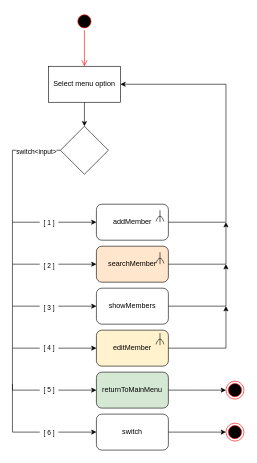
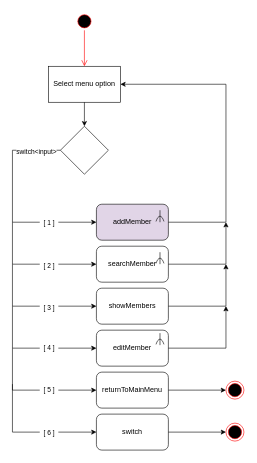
  <mxCell id="0" />
  <mxCell id="1" parent="0" />
  <mxCell id="2" value="Select menu option" style="whiteSpace=wrap;html=1;rounded=0;" parent="1" vertex="1"><mxGeometry x="80" y="110" width="120" height="60" as="geometry" /></mxCell>
  <mxCell id="3" value="" style="rhombus;whiteSpace=wrap;html=1;" parent="1" vertex="1"><mxGeometry x="100" y="210" width="80" height="80" as="geometry" /></mxCell>
  <mxCell id="4" value="" style="edgeStyle=elbowEdgeStyle;elbow=horizontal;endArrow=classic;html=1;rounded=0;exitX=0;exitY=0.5;exitDx=0;exitDy=0;" parent="1" source="3" edge="1"><mxGeometry width="50" height="50" relative="1" as="geometry"><mxPoint x="10" y="260" as="sourcePoint" /><mxPoint x="160" y="370" as="targetPoint" /><Array as="points"><mxPoint x="20" y="380" /><mxPoint x="20" y="300" /><mxPoint x="20" y="340" /><mxPoint x="20" y="310" /></Array></mxGeometry></mxCell>
  <mxCell id="5" value="switch&amp;lt;input&amp;gt;" style="edgeLabel;html=1;align=center;verticalAlign=middle;resizable=0;points=[];" parent="4" vertex="1" connectable="0"><mxGeometry x="-0.758" y="1" relative="1" as="geometry"><mxPoint as="offset" /></mxGeometry></mxCell>
  <mxCell id="6" value="&amp;nbsp; [ 1 ]&amp;nbsp;&amp;nbsp;" style="edgeLabel;html=1;align=center;verticalAlign=middle;resizable=0;points=[];" parent="4" vertex="1" connectable="0"><mxGeometry x="0.469" relative="1" as="geometry"><mxPoint x="10" as="offset" /></mxGeometry></mxCell>
  <mxCell id="7" value="" style="edgeStyle=elbowEdgeStyle;elbow=vertical;endArrow=classic;html=1;rounded=0;" parent="1" edge="1"><mxGeometry width="50" height="50" relative="1" as="geometry"><mxPoint x="20" y="370" as="sourcePoint" /><mxPoint x="160" y="440" as="targetPoint" /><Array as="points"><mxPoint x="20" y="440" /></Array></mxGeometry></mxCell>
  <mxCell id="8" value="&amp;nbsp; [ 2 ]&amp;nbsp;&amp;nbsp;" style="edgeLabel;html=1;align=center;verticalAlign=middle;resizable=0;points=[];" parent="7" vertex="1" connectable="0"><mxGeometry x="0.208" y="-2" relative="1" as="geometry"><mxPoint x="3" as="offset" /></mxGeometry></mxCell>
  <mxCell id="9" value="" style="edgeStyle=elbowEdgeStyle;elbow=vertical;endArrow=classic;html=1;rounded=0;" parent="1" edge="1"><mxGeometry width="50" height="50" relative="1" as="geometry"><mxPoint x="20" y="440" as="sourcePoint" /><mxPoint x="160" y="510" as="targetPoint" /><Array as="points"><mxPoint x="20" y="510" /></Array></mxGeometry></mxCell>
  <mxCell id="10" value="&amp;nbsp; [ 3 ]&amp;nbsp;&amp;nbsp;" style="edgeLabel;html=1;align=center;verticalAlign=middle;resizable=0;points=[];" parent="9" vertex="1" connectable="0"><mxGeometry x="0.179" y="-2" relative="1" as="geometry"><mxPoint x="6" as="offset" /></mxGeometry></mxCell>
  <mxCell id="11" value="" style="edgeStyle=elbowEdgeStyle;elbow=vertical;endArrow=classic;html=1;rounded=0;" parent="1" edge="1"><mxGeometry width="50" height="50" relative="1" as="geometry"><mxPoint x="20" y="510" as="sourcePoint" /><mxPoint x="160" y="580" as="targetPoint" /><Array as="points"><mxPoint x="20" y="580" /></Array></mxGeometry></mxCell>
  <mxCell id="12" value="&amp;nbsp; [ 4 ]&amp;nbsp;&amp;nbsp;" style="edgeLabel;html=1;align=center;verticalAlign=middle;resizable=0;points=[];" parent="11" vertex="1" connectable="0"><mxGeometry x="0.303" y="2" relative="1" as="geometry"><mxPoint x="-7" as="offset" /></mxGeometry></mxCell>
  <mxCell id="13" value="" style="edgeStyle=elbowEdgeStyle;elbow=vertical;endArrow=classic;html=1;rounded=0;" parent="1" edge="1"><mxGeometry width="50" height="50" relative="1" as="geometry"><mxPoint x="20" y="580" as="sourcePoint" /><mxPoint x="160" y="650" as="targetPoint" /><Array as="points"><mxPoint x="20" y="650" /></Array></mxGeometry></mxCell>
  <mxCell id="14" value="&amp;nbsp; [ 5 ]&amp;nbsp;&amp;nbsp;" style="edgeLabel;html=1;align=center;verticalAlign=middle;resizable=0;points=[];" parent="13" vertex="1" connectable="0"><mxGeometry x="0.236" y="2" relative="1" as="geometry"><mxPoint as="offset" /></mxGeometry></mxCell>
  <mxCell id="15" value="" style="edgeStyle=elbowEdgeStyle;elbow=vertical;endArrow=classic;html=1;rounded=0;entryX=0;entryY=0.5;entryDx=0;entryDy=0;" parent="1" target="23" edge="1"><mxGeometry width="50" height="50" relative="1" as="geometry"><mxPoint x="20" y="640" as="sourcePoint" /><mxPoint x="160" y="710" as="targetPoint" /><Array as="points"><mxPoint x="20" y="720" /></Array></mxGeometry></mxCell>
  <mxCell id="16" value="&amp;nbsp; [ 6 ]&amp;nbsp;&amp;nbsp;" style="edgeLabel;html=1;align=center;verticalAlign=middle;resizable=0;points=[];" parent="15" vertex="1" connectable="0"><mxGeometry x="0.312" y="4" relative="1" as="geometry"><mxPoint x="-4" y="4" as="offset" /></mxGeometry></mxCell>
  <mxCell id="17" value="" style="endArrow=classic;html=1;rounded=0;exitX=0.5;exitY=1;exitDx=0;exitDy=0;" parent="1" source="2" target="3" edge="1"><mxGeometry width="50" height="50" relative="1" as="geometry"><mxPoint x="130" y="300" as="sourcePoint" /><mxPoint x="180" y="250" as="targetPoint" /></mxGeometry></mxCell>
- <mxCell id="18" value="addMember" style="rounded=1;whiteSpace=wrap;html=1;" parent="1" vertex="1"><mxGeometry x="160" y="340" width="120" height="60" as="geometry" /></mxCell>
- <mxCell id="19" value="searchMember" style="rounded=1;whiteSpace=wrap;html=1;fillColor=#ffe6cc;" parent="1" vertex="1"><mxGeometry x="160" y="410" width="120" height="60" as="geometry" /></mxCell>
+ <mxCell id="18" value="addMember" style="rounded=1;whiteSpace=wrap;html=1;fillColor=#e1d5e7;" parent="1" vertex="1"><mxGeometry x="160" y="340" width="120" height="60" as="geometry" /></mxCell>
+ <mxCell id="19" value="searchMember" style="rounded=1;whiteSpace=wrap;html=1;" parent="1" vertex="1"><mxGeometry x="160" y="410" width="120" height="60" as="geometry" /></mxCell>
  <mxCell id="20" value="showMembers" style="rounded=1;whiteSpace=wrap;html=1;" parent="1" vertex="1"><mxGeometry x="160" y="480" width="120" height="60" as="geometry" /></mxCell>
- <mxCell id="21" value="editMember" style="rounded=1;whiteSpace=wrap;html=1;fillColor=#fff2cc;" parent="1" vertex="1"><mxGeometry x="160" y="550" width="120" height="60" as="geometry" /></mxCell>
- <mxCell id="22" value="returnToMainMenu" style="rounded=1;whiteSpace=wrap;html=1;fillColor=#d5e8d4;" parent="1" vertex="1"><mxGeometry x="160" y="620" width="120" height="60" as="geometry" /></mxCell>
+ <mxCell id="21" value="editMember" style="rounded=1;whiteSpace=wrap;html=1;" parent="1" vertex="1"><mxGeometry x="160" y="550" width="120" height="60" as="geometry" /></mxCell>
+ <mxCell id="22" value="returnToMainMenu" style="rounded=1;whiteSpace=wrap;html=1;" parent="1" vertex="1"><mxGeometry x="160" y="620" width="120" height="60" as="geometry" /></mxCell>
  <mxCell id="23" value="switch" style="rounded=1;whiteSpace=wrap;html=1;" parent="1" vertex="1"><mxGeometry x="160" y="690" width="120" height="60" as="geometry" /></mxCell>
  <mxCell id="24" value="" style="ellipse;html=1;shape=startState;fillColor=#000000;strokeColor=#ff0000;" parent="1" vertex="1"><mxGeometry x="125" y="20" width="30" height="30" as="geometry" /></mxCell>
  <mxCell id="25" value="" style="edgeStyle=orthogonalEdgeStyle;html=1;verticalAlign=bottom;endArrow=open;endSize=8;strokeColor=#ff0000;rounded=0;" parent="1" source="24" target="2" edge="1"><mxGeometry relative="1" as="geometry"><mxPoint x="140" y="110" as="targetPoint" /></mxGeometry></mxCell>
  <mxCell id="26" value="" style="edgeStyle=elbowEdgeStyle;elbow=horizontal;endArrow=classic;html=1;rounded=0;entryX=1;entryY=0.5;entryDx=0;entryDy=0;" parent="1" target="2" edge="1"><mxGeometry width="50" height="50" relative="1" as="geometry"><mxPoint x="280" y="370" as="sourcePoint" /><mxPoint x="330" y="320" as="targetPoint" /><Array as="points"><mxPoint x="376" y="310" /></Array></mxGeometry></mxCell>
  <mxCell id="27" value="" style="edgeStyle=elbowEdgeStyle;elbow=horizontal;endArrow=classic;html=1;rounded=0;" parent="1" edge="1"><mxGeometry width="50" height="50" relative="1" as="geometry"><mxPoint x="280" y="440" as="sourcePoint" /><mxPoint x="376" y="370" as="targetPoint" /><Array as="points"><mxPoint x="376" y="430" /></Array></mxGeometry></mxCell>
  <mxCell id="28" value="" style="edgeStyle=elbowEdgeStyle;elbow=horizontal;endArrow=classic;html=1;rounded=0;" parent="1" edge="1"><mxGeometry width="50" height="50" relative="1" as="geometry"><mxPoint x="280" y="510" as="sourcePoint" /><mxPoint x="376" y="440" as="targetPoint" /><Array as="points"><mxPoint x="376" y="500" /></Array></mxGeometry></mxCell>
  <mxCell id="29" value="" style="endArrow=classic;html=1;rounded=0;" parent="1" edge="1"><mxGeometry width="50" height="50" relative="1" as="geometry"><mxPoint x="280" y="720" as="sourcePoint" /><mxPoint x="376" y="720" as="targetPoint" /></mxGeometry></mxCell>
  <mxCell id="30" value="" style="ellipse;html=1;shape=endState;fillColor=#000000;strokeColor=#ff0000;" parent="1" vertex="1"><mxGeometry x="376" y="705" width="30" height="30" as="geometry" /></mxCell>
  <mxCell id="31" value="" style="verticalLabelPosition=bottom;verticalAlign=top;html=1;shape=mxgraph.basic.arc;startAngle=0.885;endAngle=0.115;" parent="1" vertex="1"><mxGeometry x="256" y="565" width="20" height="70" as="geometry" /></mxCell>
  <mxCell id="32" value="" style="endArrow=none;html=1;rounded=0;" parent="1" edge="1"><mxGeometry width="50" height="50" relative="1" as="geometry"><mxPoint x="266" y="575" as="sourcePoint" /><mxPoint x="266" y="555" as="targetPoint" /></mxGeometry></mxCell>
  <mxCell id="33" value="" style="edgeStyle=elbowEdgeStyle;elbow=horizontal;endArrow=classic;html=1;rounded=0;" parent="1" edge="1"><mxGeometry width="50" height="50" relative="1" as="geometry"><mxPoint x="280" y="580" as="sourcePoint" /><mxPoint x="376" y="510" as="targetPoint" /><Array as="points"><mxPoint x="376" y="570" /></Array></mxGeometry></mxCell>
  <mxCell id="34" value="" style="edgeStyle=elbowEdgeStyle;elbow=horizontal;endArrow=classic;html=1;rounded=0;" parent="1" edge="1"><mxGeometry width="50" height="50" relative="1" as="geometry"><mxPoint x="280" y="650" as="sourcePoint" /><mxPoint x="376" y="650" as="targetPoint" /><Array as="points"><mxPoint x="326" y="660" /></Array></mxGeometry></mxCell>
  <mxCell id="35" value="" style="ellipse;html=1;shape=endState;fillColor=#000000;strokeColor=#ff0000;" vertex="1" parent="1"><mxGeometry x="376" y="635" width="30" height="30" as="geometry" /></mxCell>
  <mxCell id="36" value="" style="verticalLabelPosition=bottom;verticalAlign=top;html=1;shape=mxgraph.basic.arc;startAngle=0.885;endAngle=0.115;" vertex="1" parent="1"><mxGeometry x="256" y="430" width="20" height="70" as="geometry" /></mxCell>
  <mxCell id="37" value="" style="endArrow=none;html=1;rounded=0;" edge="1" parent="1"><mxGeometry width="50" height="50" relative="1" as="geometry"><mxPoint x="266" y="440" as="sourcePoint" /><mxPoint x="266" y="420" as="targetPoint" /></mxGeometry></mxCell>
  <mxCell id="38" value="" style="verticalLabelPosition=bottom;verticalAlign=top;html=1;shape=mxgraph.basic.arc;startAngle=0.885;endAngle=0.115;" vertex="1" parent="1"><mxGeometry x="256" y="360" width="20" height="70" as="geometry" /></mxCell>
  <mxCell id="39" value="" style="endArrow=none;html=1;rounded=0;" edge="1" parent="1"><mxGeometry width="50" height="50" relative="1" as="geometry"><mxPoint x="266" y="370" as="sourcePoint" /><mxPoint x="266" y="350" as="targetPoint" /></mxGeometry></mxCell>
